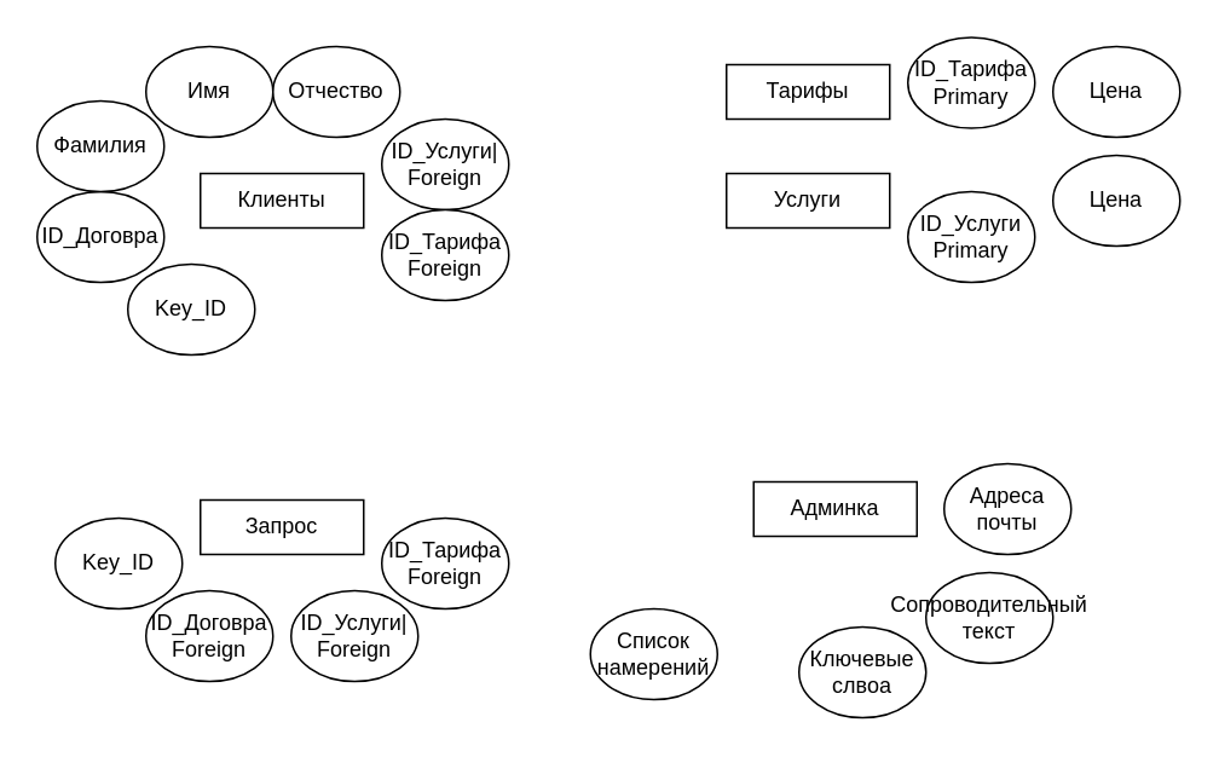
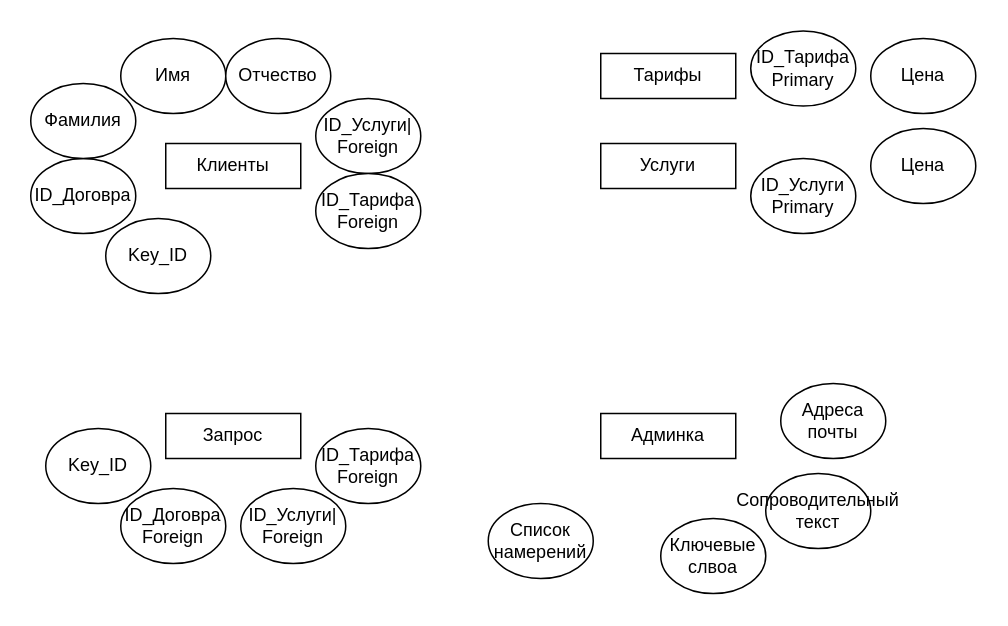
  <mxCell id="0" />
  <mxCell id="1" parent="0" />
  <mxCell id="2" value="Клиенты" style="rounded=0;whiteSpace=wrap;html=1;" vertex="1" parent="1"><mxGeometry x="110" y="95" width="90" height="30" as="geometry" /></mxCell>
  <mxCell id="3" value="ID_Договра" style="ellipse;whiteSpace=wrap;html=1;" vertex="1" parent="1"><mxGeometry x="20" y="105" width="70" height="50" as="geometry" /></mxCell>
  <mxCell id="4" value="Фамилия" style="ellipse;whiteSpace=wrap;html=1;" vertex="1" parent="1"><mxGeometry x="20" y="55" width="70" height="50" as="geometry" /></mxCell>
  <mxCell id="5" value="Имя" style="ellipse;whiteSpace=wrap;html=1;" vertex="1" parent="1"><mxGeometry x="80" y="25" width="70" height="50" as="geometry" /></mxCell>
  <mxCell id="6" value="Отчество" style="ellipse;whiteSpace=wrap;html=1;" vertex="1" parent="1"><mxGeometry x="150" y="25" width="70" height="50" as="geometry" /></mxCell>
  <mxCell id="7" value="ID_Услуги|&lt;br&gt;Foreign" style="ellipse;whiteSpace=wrap;html=1;" vertex="1" parent="1"><mxGeometry x="210" y="65" width="70" height="50" as="geometry" /></mxCell>
  <mxCell id="8" value="ID_Тарифа&lt;br&gt;Foreign" style="ellipse;whiteSpace=wrap;html=1;" vertex="1" parent="1"><mxGeometry x="210" y="115" width="70" height="50" as="geometry" /></mxCell>
  <mxCell id="9" value="Тарифы" style="rounded=0;whiteSpace=wrap;html=1;" vertex="1" parent="1"><mxGeometry x="400" y="35" width="90" height="30" as="geometry" /></mxCell>
  <mxCell id="10" value="Услуги" style="rounded=0;whiteSpace=wrap;html=1;" vertex="1" parent="1"><mxGeometry x="400" y="95" width="90" height="30" as="geometry" /></mxCell>
  <mxCell id="11" value="ID_Тарифа&lt;br&gt;Primary" style="ellipse;whiteSpace=wrap;html=1;" vertex="1" parent="1"><mxGeometry x="500" y="20" width="70" height="50" as="geometry" /></mxCell>
  <mxCell id="12" value="Цена" style="ellipse;whiteSpace=wrap;html=1;" vertex="1" parent="1"><mxGeometry x="580" y="25" width="70" height="50" as="geometry" /></mxCell>
  <mxCell id="13" value="ID_Услуги&lt;br&gt;Primary" style="ellipse;whiteSpace=wrap;html=1;" vertex="1" parent="1"><mxGeometry x="500" y="105" width="70" height="50" as="geometry" /></mxCell>
  <mxCell id="14" value="Цена" style="ellipse;whiteSpace=wrap;html=1;" vertex="1" parent="1"><mxGeometry x="580" y="85" width="70" height="50" as="geometry" /></mxCell>
  <mxCell id="15" value="Запрос" style="rounded=0;whiteSpace=wrap;html=1;" vertex="1" parent="1"><mxGeometry x="110" y="275" width="90" height="30" as="geometry" /></mxCell>
  <mxCell id="16" value="ID_Договра&lt;br&gt;Foreign" style="ellipse;whiteSpace=wrap;html=1;" vertex="1" parent="1"><mxGeometry x="80" y="325" width="70" height="50" as="geometry" /></mxCell>
  <mxCell id="17" value="Key_ID" style="ellipse;whiteSpace=wrap;html=1;" vertex="1" parent="1"><mxGeometry x="70" y="145" width="70" height="50" as="geometry" /></mxCell>
  <mxCell id="18" value="Key_ID" style="ellipse;whiteSpace=wrap;html=1;" vertex="1" parent="1"><mxGeometry x="30" y="285" width="70" height="50" as="geometry" /></mxCell>
  <mxCell id="19" value="ID_Услуги|&lt;br&gt;Foreign" style="ellipse;whiteSpace=wrap;html=1;" vertex="1" parent="1"><mxGeometry x="160" y="325" width="70" height="50" as="geometry" /></mxCell>
  <mxCell id="20" value="ID_Тарифа&lt;br&gt;Foreign" style="ellipse;whiteSpace=wrap;html=1;" vertex="1" parent="1"><mxGeometry x="210" y="285" width="70" height="50" as="geometry" /></mxCell>
- <mxCell id="21" value="Админка" style="rounded=0;whiteSpace=wrap;html=1;" vertex="1" parent="1"><mxGeometry x="415" y="265" width="90" height="30" as="geometry" /></mxCell>
+ <mxCell id="21" value="Админка" style="rounded=0;whiteSpace=wrap;html=1;" vertex="1" parent="1"><mxGeometry x="400" y="275" width="90" height="30" as="geometry" /></mxCell>
  <mxCell id="22" value="Список намерений" style="ellipse;whiteSpace=wrap;html=1;" vertex="1" parent="1"><mxGeometry x="325" y="335" width="70" height="50" as="geometry" /></mxCell>
  <mxCell id="23" value="Ключевые слвоа" style="ellipse;whiteSpace=wrap;html=1;" vertex="1" parent="1"><mxGeometry x="440" y="345" width="70" height="50" as="geometry" /></mxCell>
  <mxCell id="24" value="Сопроводительный текст" style="ellipse;whiteSpace=wrap;html=1;" vertex="1" parent="1"><mxGeometry x="510" y="315" width="70" height="50" as="geometry" /></mxCell>
  <mxCell id="25" value="Адреса почты" style="ellipse;whiteSpace=wrap;html=1;" vertex="1" parent="1"><mxGeometry x="520" y="255" width="70" height="50" as="geometry" /></mxCell>
